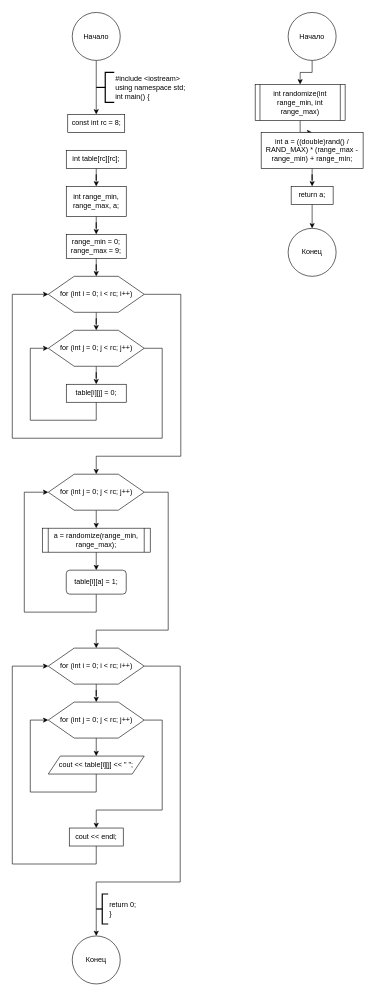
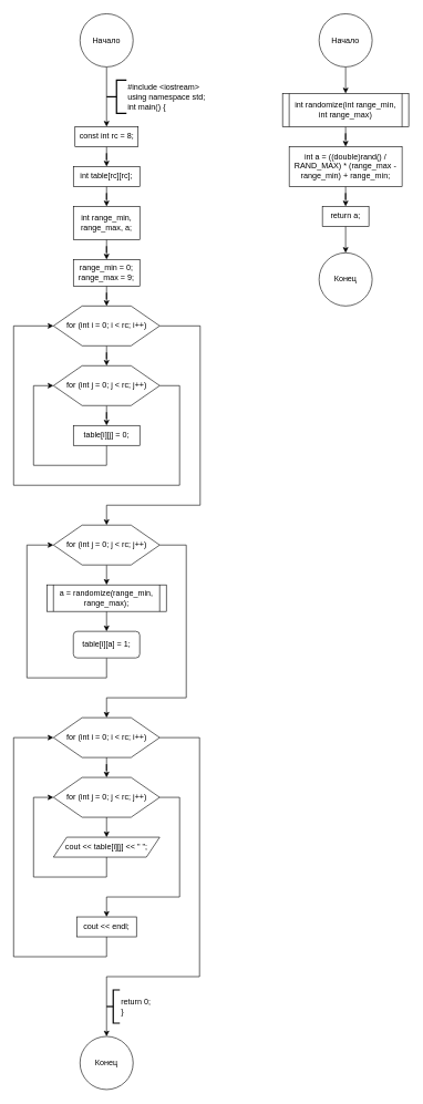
  <mxCell id="0" />
  <mxCell id="1" parent="0" />
  <mxCell id="2" style="edgeStyle=orthogonalEdgeStyle;rounded=0;orthogonalLoop=1;jettySize=auto;html=1;entryX=0.5;entryY=0;entryDx=0;entryDy=0;" parent="1" source="3" target="5" edge="1"><mxGeometry relative="1" as="geometry" /></mxCell>
  <mxCell id="3" value="Начало" style="ellipse;whiteSpace=wrap;html=1;aspect=fixed;" parent="1" vertex="1"><mxGeometry x="120" width="80" height="80" as="geometry" y="20" /></mxCell>
+ <mxCell id="4" style="edgeStyle=orthogonalEdgeStyle;rounded=0;orthogonalLoop=1;jettySize=auto;html=1;entryX=0.5;entryY=0;entryDx=0;entryDy=0;" parent="1" source="5" target="8" edge="1"><mxGeometry relative="1" as="geometry" /></mxCell>
  <mxCell id="5" value="const int rc = 8;" style="rounded=0;whiteSpace=wrap;html=1;" parent="1" vertex="1"><mxGeometry x="112.5" y="190" width="95" height="30" as="geometry" /></mxCell>
  <mxCell id="6" value="&lt;div&gt;#include &amp;lt;iostream&amp;gt;&lt;/div&gt;&lt;div&gt;&lt;span style=&quot;background-color: transparent; color: light-dark(rgb(0, 0, 0), rgb(255, 255, 255));&quot;&gt;using namespace std;&lt;/span&gt;&lt;/div&gt;&lt;div&gt;&lt;span style=&quot;background-color: transparent;&quot;&gt;int main() {&lt;/span&gt;&lt;/div&gt;" style="strokeWidth=2;html=1;shape=mxgraph.flowchart.annotation_2;align=left;labelPosition=right;pointerEvents=1;" parent="1" vertex="1"><mxGeometry x="160" y="120" width="30" height="50" as="geometry" /></mxCell>
  <mxCell id="7" style="edgeStyle=orthogonalEdgeStyle;rounded=0;orthogonalLoop=1;jettySize=auto;html=1;entryX=0.5;entryY=0;entryDx=0;entryDy=0;" parent="1" source="8" target="10" edge="1"><mxGeometry relative="1" as="geometry" /></mxCell>
  <mxCell id="8" value="int table[rc][rc];" style="rounded=0;whiteSpace=wrap;html=1;" parent="1" vertex="1"><mxGeometry x="110" y="250" width="100" height="30" as="geometry" /></mxCell>
  <mxCell id="9" style="edgeStyle=orthogonalEdgeStyle;rounded=0;orthogonalLoop=1;jettySize=auto;html=1;entryX=0.5;entryY=0;entryDx=0;entryDy=0;" parent="1" source="10" target="12" edge="1"><mxGeometry relative="1" as="geometry" /></mxCell>
  <mxCell id="10" value="int range_min, range_max, a;" style="rounded=0;whiteSpace=wrap;html=1;" parent="1" vertex="1"><mxGeometry x="110" y="310" width="100" height="50" as="geometry" /></mxCell>
  <mxCell id="11" style="edgeStyle=orthogonalEdgeStyle;rounded=0;orthogonalLoop=1;jettySize=auto;html=1;entryX=0.5;entryY=0;entryDx=0;entryDy=0;" parent="1" source="12" target="15" edge="1"><mxGeometry relative="1" as="geometry" /></mxCell>
  <mxCell id="12" value="&lt;div&gt;range_min = 0;&lt;/div&gt;&lt;div&gt;&lt;span style=&quot;background-color: transparent; color: light-dark(rgb(0, 0, 0), rgb(255, 255, 255));&quot;&gt;range_max = 9;&lt;/span&gt;&lt;/div&gt;" style="rounded=0;whiteSpace=wrap;html=1;" parent="1" vertex="1"><mxGeometry x="110" y="390" width="100" height="40" as="geometry" /></mxCell>
  <mxCell id="13" style="edgeStyle=orthogonalEdgeStyle;rounded=0;orthogonalLoop=1;jettySize=auto;html=1;entryX=0.5;entryY=0;entryDx=0;entryDy=0;" parent="1" source="15" target="18" edge="1"><mxGeometry relative="1" as="geometry" /></mxCell>
  <mxCell id="14" style="edgeStyle=orthogonalEdgeStyle;rounded=0;orthogonalLoop=1;jettySize=auto;html=1;entryX=0.5;entryY=0;entryDx=0;entryDy=0;" parent="1" source="15" target="23" edge="1"><mxGeometry relative="1" as="geometry"><mxPoint x="300" y="790" as="targetPoint" /><Array as="points"><mxPoint x="301" y="490" /><mxPoint x="301" y="760" /><mxPoint x="160" y="760" /></Array></mxGeometry></mxCell>
  <mxCell id="15" value="for (int i = 0; i &amp;lt; rc; i++)" style="verticalLabelPosition=middle;verticalAlign=middle;html=1;shape=hexagon;perimeter=hexagonPerimeter2;arcSize=6;size=0.27;labelPosition=center;align=center;" parent="1" vertex="1"><mxGeometry x="80" y="460" width="160" height="60" as="geometry" /></mxCell>
  <mxCell id="16" style="edgeStyle=orthogonalEdgeStyle;rounded=0;orthogonalLoop=1;jettySize=auto;html=1;entryX=0.5;entryY=0;entryDx=0;entryDy=0;" parent="1" source="18" target="20" edge="1"><mxGeometry relative="1" as="geometry" /></mxCell>
  <mxCell id="17" style="edgeStyle=orthogonalEdgeStyle;rounded=0;orthogonalLoop=1;jettySize=auto;html=1;entryX=0;entryY=0.5;entryDx=0;entryDy=0;" parent="1" source="18" target="15" edge="1"><mxGeometry relative="1" as="geometry"><mxPoint x="-10" y="500" as="targetPoint" /><Array as="points"><mxPoint x="270" y="580" /><mxPoint x="270" y="730" /><mxPoint x="20" y="730" /><mxPoint x="20" y="490" /></Array></mxGeometry></mxCell>
  <mxCell id="18" value="for (int j = 0; j &amp;lt; rc; j++)" style="verticalLabelPosition=middle;verticalAlign=middle;html=1;shape=hexagon;perimeter=hexagonPerimeter2;arcSize=6;size=0.27;labelPosition=center;align=center;" parent="1" vertex="1"><mxGeometry x="80" y="550" width="160" height="60" as="geometry" /></mxCell>
  <mxCell id="19" style="edgeStyle=orthogonalEdgeStyle;rounded=0;orthogonalLoop=1;jettySize=auto;html=1;entryX=0;entryY=0.5;entryDx=0;entryDy=0;" parent="1" source="20" target="18" edge="1"><mxGeometry relative="1" as="geometry"><Array as="points"><mxPoint x="160" y="700" /><mxPoint x="50" y="700" /><mxPoint x="50" y="580" /></Array></mxGeometry></mxCell>
  <mxCell id="20" value="table[i][j] = 0;" style="rounded=0;whiteSpace=wrap;html=1;" parent="1" vertex="1"><mxGeometry x="110" y="640" width="100" height="30" as="geometry" /></mxCell>
  <mxCell id="21" style="edgeStyle=orthogonalEdgeStyle;rounded=0;orthogonalLoop=1;jettySize=auto;html=1;entryX=0.5;entryY=0;entryDx=0;entryDy=0;" parent="1" source="23" edge="1"><mxGeometry relative="1" as="geometry"><mxPoint x="160" y="880" as="targetPoint" /></mxGeometry></mxCell>
  <mxCell id="22" style="edgeStyle=orthogonalEdgeStyle;rounded=0;orthogonalLoop=1;jettySize=auto;html=1;entryX=0.5;entryY=0;entryDx=0;entryDy=0;" parent="1" source="23" target="30" edge="1"><mxGeometry relative="1" as="geometry"><mxPoint x="280" y="1020" as="targetPoint" /><Array as="points"><mxPoint x="280" y="820" /><mxPoint x="280" y="1050" /><mxPoint x="160" y="1050" /></Array></mxGeometry></mxCell>
  <mxCell id="23" value="for (int j = 0; j &amp;lt; rc; j++)" style="verticalLabelPosition=middle;verticalAlign=middle;html=1;shape=hexagon;perimeter=hexagonPerimeter2;arcSize=6;size=0.27;labelPosition=center;align=center;" parent="1" vertex="1"><mxGeometry x="80" y="790" width="160" height="60" as="geometry" /></mxCell>
  <mxCell id="24" style="edgeStyle=orthogonalEdgeStyle;rounded=0;orthogonalLoop=1;jettySize=auto;html=1;entryX=0.5;entryY=0;entryDx=0;entryDy=0;" parent="1" target="26" edge="1"><mxGeometry relative="1" as="geometry"><mxPoint x="160" y="920" as="sourcePoint" /></mxGeometry></mxCell>
  <mxCell id="25" style="edgeStyle=orthogonalEdgeStyle;rounded=0;orthogonalLoop=1;jettySize=auto;html=1;entryX=0;entryY=0.5;entryDx=0;entryDy=0;" parent="1" source="26" target="23" edge="1"><mxGeometry relative="1" as="geometry"><mxPoint x="160" y="1040" as="targetPoint" /><Array as="points"><mxPoint x="160" y="1020" /><mxPoint x="40" y="1020" /><mxPoint x="40" y="820" /></Array></mxGeometry></mxCell>
  <mxCell id="26" value="table[i][a] = 1;" style="whiteSpace=wrap;html=1;rounded=1;" parent="1" vertex="1"><mxGeometry x="110" y="950" width="100" height="40" as="geometry" /></mxCell>
  <mxCell id="27" style="edgeStyle=orthogonalEdgeStyle;rounded=0;orthogonalLoop=1;jettySize=auto;html=1;exitX=0.5;exitY=1;exitDx=0;exitDy=0;" parent="1" source="18" target="18" edge="1"><mxGeometry relative="1" as="geometry" /></mxCell>
  <mxCell id="28" style="edgeStyle=orthogonalEdgeStyle;rounded=0;orthogonalLoop=1;jettySize=auto;html=1;entryX=0.5;entryY=0;entryDx=0;entryDy=0;" parent="1" source="30" target="33" edge="1"><mxGeometry relative="1" as="geometry" /></mxCell>
  <mxCell id="29" style="edgeStyle=orthogonalEdgeStyle;rounded=0;orthogonalLoop=1;jettySize=auto;html=1;entryX=0.5;entryY=0;entryDx=0;entryDy=0;" parent="1" source="30" target="39" edge="1"><mxGeometry relative="1" as="geometry"><mxPoint x="300" y="1561" as="targetPoint" /><Array as="points"><mxPoint x="300" y="1110" /><mxPoint x="300" y="1470" /><mxPoint x="160" y="1470" /></Array></mxGeometry></mxCell>
  <mxCell id="30" value="for (int i = 0; i &amp;lt; rc; i++)" style="verticalLabelPosition=middle;verticalAlign=middle;html=1;shape=hexagon;perimeter=hexagonPerimeter2;arcSize=6;size=0.27;labelPosition=center;align=center;" parent="1" vertex="1"><mxGeometry x="80" y="1080" width="160" height="60" as="geometry" /></mxCell>
  <mxCell id="31" style="edgeStyle=orthogonalEdgeStyle;rounded=0;orthogonalLoop=1;jettySize=auto;html=1;entryX=0.5;entryY=0;entryDx=0;entryDy=0;" parent="1" source="33" edge="1"><mxGeometry relative="1" as="geometry"><mxPoint x="160" y="1260" as="targetPoint" /></mxGeometry></mxCell>
  <mxCell id="32" style="edgeStyle=orthogonalEdgeStyle;rounded=0;orthogonalLoop=1;jettySize=auto;html=1;entryX=0.5;entryY=0;entryDx=0;entryDy=0;" parent="1" source="33" target="38" edge="1"><mxGeometry relative="1" as="geometry"><Array as="points"><mxPoint x="270" y="1200" /><mxPoint x="270" y="1350" /><mxPoint x="160" y="1350" /></Array></mxGeometry></mxCell>
  <mxCell id="33" value="for (int j = 0; j &amp;lt; rc; j++)" style="verticalLabelPosition=middle;verticalAlign=middle;html=1;shape=hexagon;perimeter=hexagonPerimeter2;arcSize=6;size=0.27;labelPosition=center;align=center;" parent="1" vertex="1"><mxGeometry x="80" y="1170" width="160" height="60" as="geometry" /></mxCell>
  <mxCell id="34" style="edgeStyle=orthogonalEdgeStyle;rounded=0;orthogonalLoop=1;jettySize=auto;html=1;entryX=0;entryY=0.5;entryDx=0;entryDy=0;" parent="1" target="33" edge="1"><mxGeometry relative="1" as="geometry"><Array as="points"><mxPoint x="160" y="1320" /><mxPoint x="50" y="1320" /><mxPoint x="50" y="1200" /></Array><mxPoint x="160" y="1290" as="sourcePoint" /></mxGeometry></mxCell>
  <mxCell id="35" style="edgeStyle=orthogonalEdgeStyle;rounded=0;orthogonalLoop=1;jettySize=auto;html=1;exitX=0.5;exitY=1;exitDx=0;exitDy=0;" parent="1" source="33" target="33" edge="1"><mxGeometry relative="1" as="geometry" /></mxCell>
  <mxCell id="36" value="cout &amp;lt;&amp;lt; table[i][j] &amp;lt;&amp;lt; &quot; &quot;;" style="shape=parallelogram;perimeter=parallelogramPerimeter;whiteSpace=wrap;html=1;fixedSize=1;" parent="1" vertex="1"><mxGeometry x="80" y="1260" width="160" height="30" as="geometry" /></mxCell>
  <mxCell id="37" style="edgeStyle=orthogonalEdgeStyle;rounded=0;orthogonalLoop=1;jettySize=auto;html=1;entryX=0;entryY=0.5;entryDx=0;entryDy=0;" parent="1" source="38" target="30" edge="1"><mxGeometry relative="1" as="geometry"><Array as="points"><mxPoint x="160" y="1440" /><mxPoint x="20" y="1440" /><mxPoint x="20" y="1110" /></Array></mxGeometry></mxCell>
  <mxCell id="38" value="cout &amp;lt;&amp;lt; endl;" style="rounded=0;whiteSpace=wrap;html=1;" parent="1" vertex="1"><mxGeometry x="115" y="1380" width="90" height="30" as="geometry" /></mxCell>
  <mxCell id="39" value="Конец" style="ellipse;whiteSpace=wrap;html=1;aspect=fixed;" parent="1" vertex="1"><mxGeometry x="120" y="1560" width="80" height="80" as="geometry" /></mxCell>
  <mxCell id="40" value="return 0;&lt;div&gt;}&lt;/div&gt;" style="strokeWidth=2;html=1;shape=mxgraph.flowchart.annotation_2;align=left;labelPosition=right;pointerEvents=1;" parent="1" vertex="1"><mxGeometry x="160" y="1490" width="20" height="50" as="geometry" /></mxCell>
  <mxCell id="41" value="a = randomize(range_min, range_max);" style="shape=process;whiteSpace=wrap;html=1;backgroundOutline=1;size=0.056;" vertex="1" parent="1"><mxGeometry x="70" y="880" width="180" height="40" as="geometry" /></mxCell>
  <mxCell id="42" style="edgeStyle=orthogonalEdgeStyle;rounded=0;orthogonalLoop=1;jettySize=auto;html=1;entryX=0.5;entryY=0;entryDx=0;entryDy=0;" edge="1" parent="1" source="43" target="45"><mxGeometry relative="1" as="geometry" /></mxCell>
  <mxCell id="43" value="Начало" style="ellipse;whiteSpace=wrap;html=1;aspect=fixed;" vertex="1" parent="1"><mxGeometry x="480" width="80" height="80" as="geometry" y="20" /></mxCell>
  <mxCell id="44" style="edgeStyle=orthogonalEdgeStyle;rounded=0;orthogonalLoop=1;jettySize=auto;html=1;entryX=0.5;entryY=0;entryDx=0;entryDy=0;" edge="1" parent="1" source="45" target="47"><mxGeometry relative="1" as="geometry" /></mxCell>
- <mxCell id="45" value="int randomize(int range_min, int range_max)" style="shape=process;whiteSpace=wrap;html=1;backgroundOutline=1;size=0.053;" vertex="1" parent="1"><mxGeometry x="425" y="140" width="150" height="60" as="geometry" /></mxCell>
+ <mxCell id="45" value="int randomize(int range_min, int range_max)" style="shape=process;whiteSpace=wrap;html=1;backgroundOutline=1;size=0.053;" vertex="1" parent="1"><mxGeometry x="425" y="140" width="190" height="50" as="geometry" /></mxCell>
  <mxCell id="46" style="edgeStyle=orthogonalEdgeStyle;rounded=0;orthogonalLoop=1;jettySize=auto;html=1;entryX=0.5;entryY=0;entryDx=0;entryDy=0;" edge="1" parent="1" source="47" target="49"><mxGeometry relative="1" as="geometry" /></mxCell>
  <mxCell id="47" value="int a = ((double)rand() / RAND_MAX) * (range_max - range_min) + range_min;" style="rounded=0;whiteSpace=wrap;html=1;" vertex="1" parent="1"><mxGeometry x="435" y="220" width="170" height="60" as="geometry" /></mxCell>
  <mxCell id="48" style="edgeStyle=orthogonalEdgeStyle;rounded=0;orthogonalLoop=1;jettySize=auto;html=1;entryX=0.5;entryY=0;entryDx=0;entryDy=0;" edge="1" parent="1" source="49" target="50"><mxGeometry relative="1" as="geometry" /></mxCell>
  <mxCell id="49" value="return a;" style="rounded=0;whiteSpace=wrap;html=1;" vertex="1" parent="1"><mxGeometry x="485" y="310" width="70" height="30" as="geometry" /></mxCell>
  <mxCell id="50" value="Конец" style="ellipse;whiteSpace=wrap;html=1;aspect=fixed;" vertex="1" parent="1"><mxGeometry x="480" y="380" width="80" height="80" as="geometry" /></mxCell>
